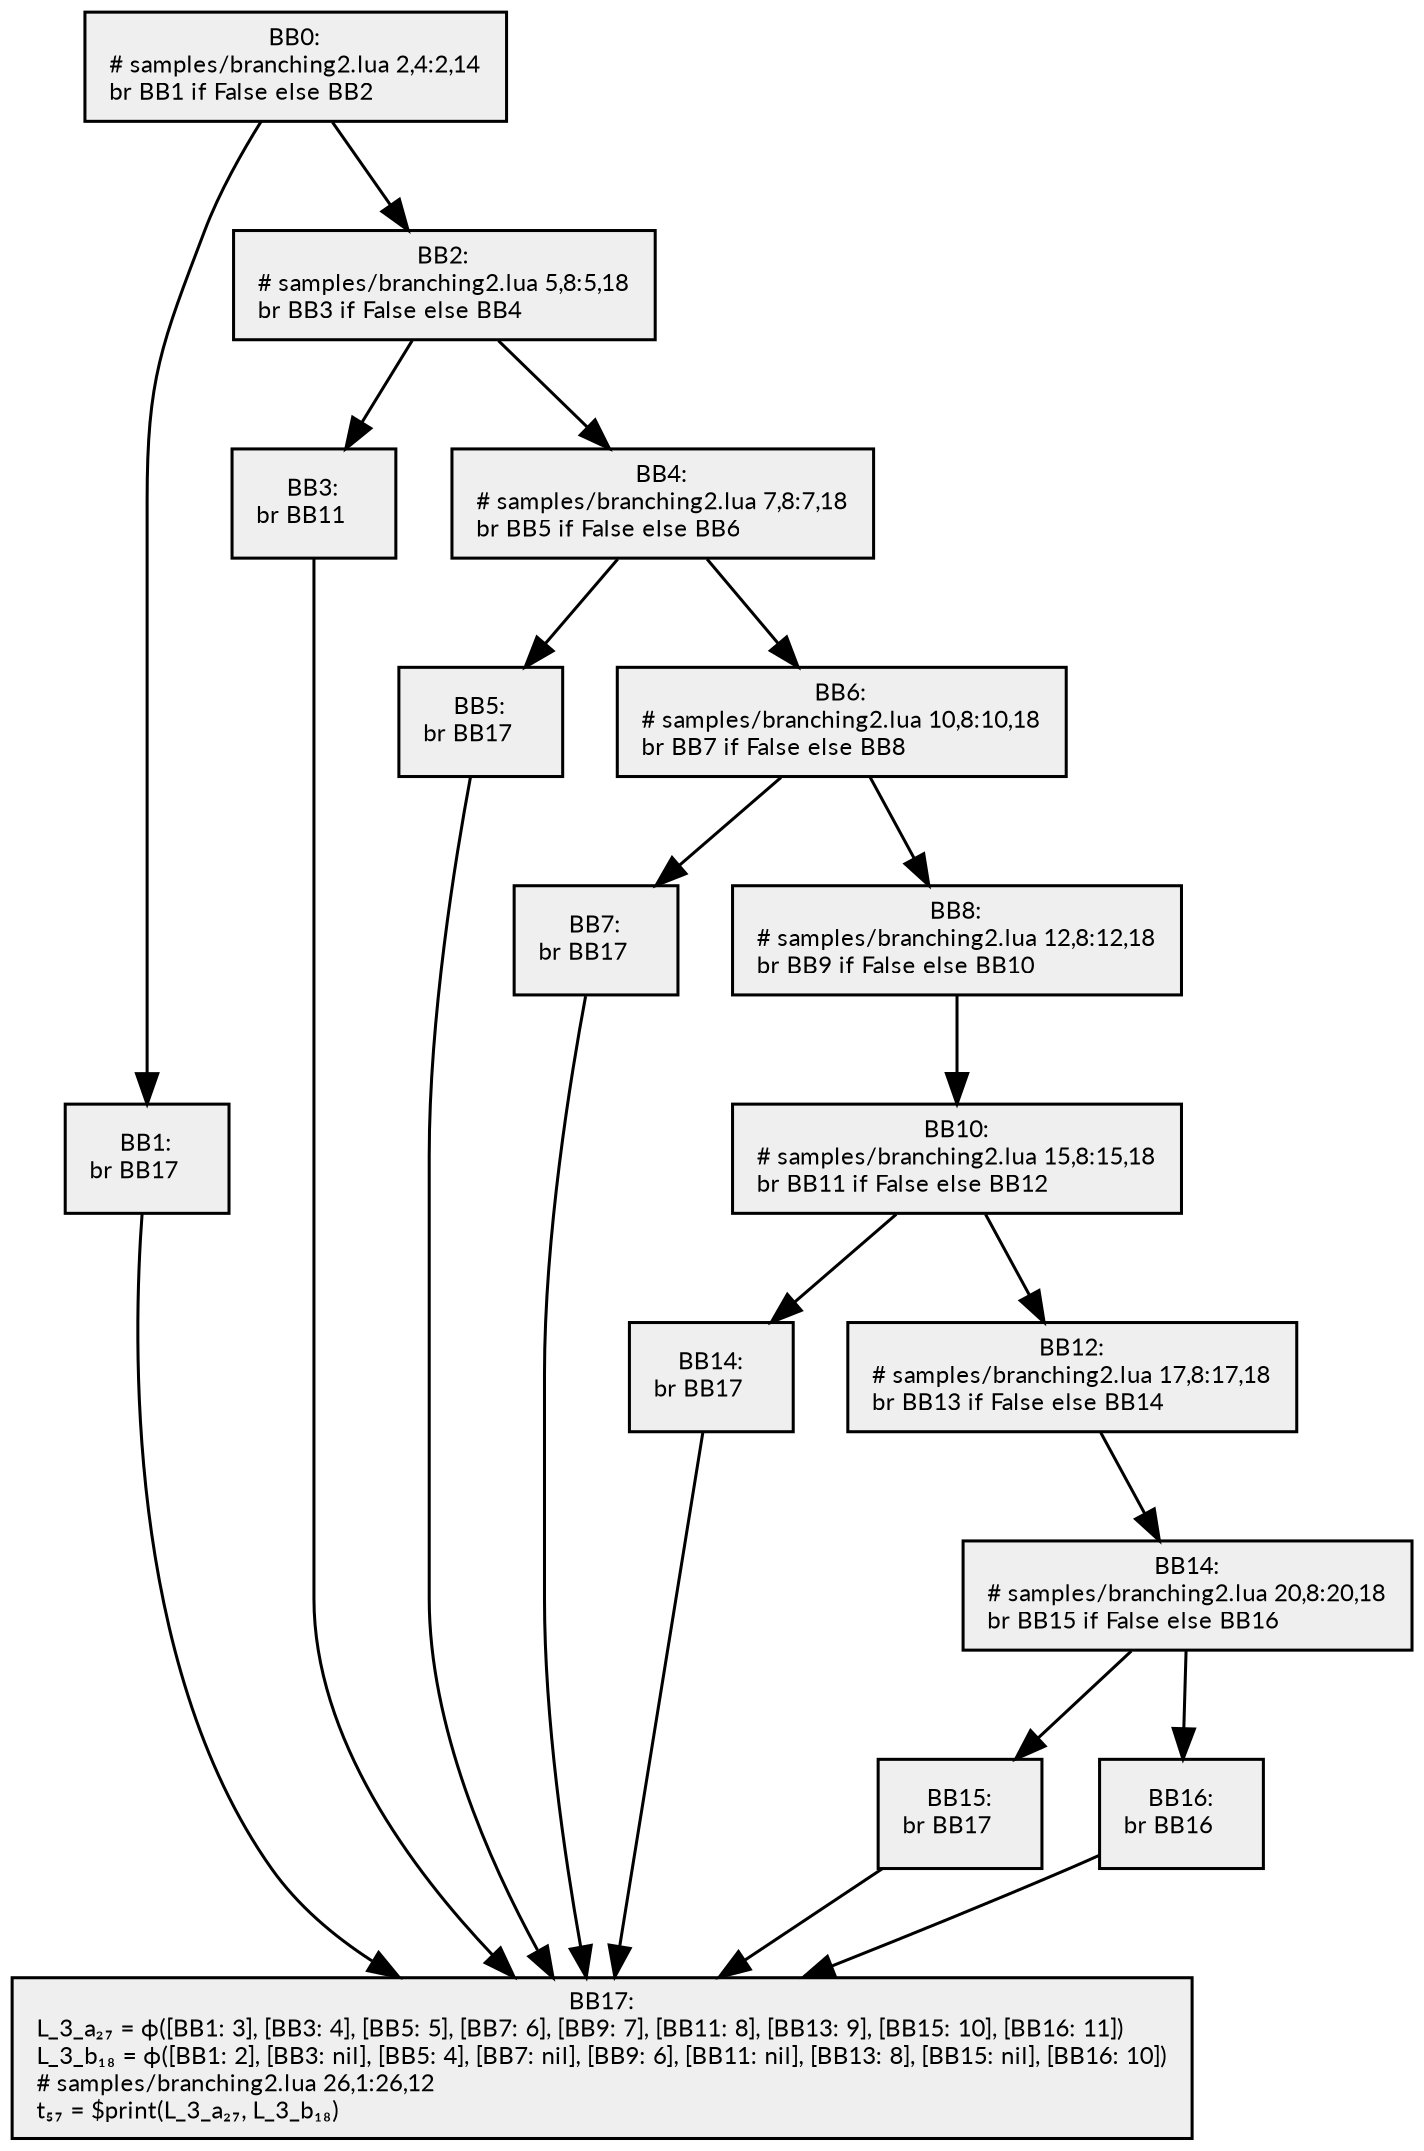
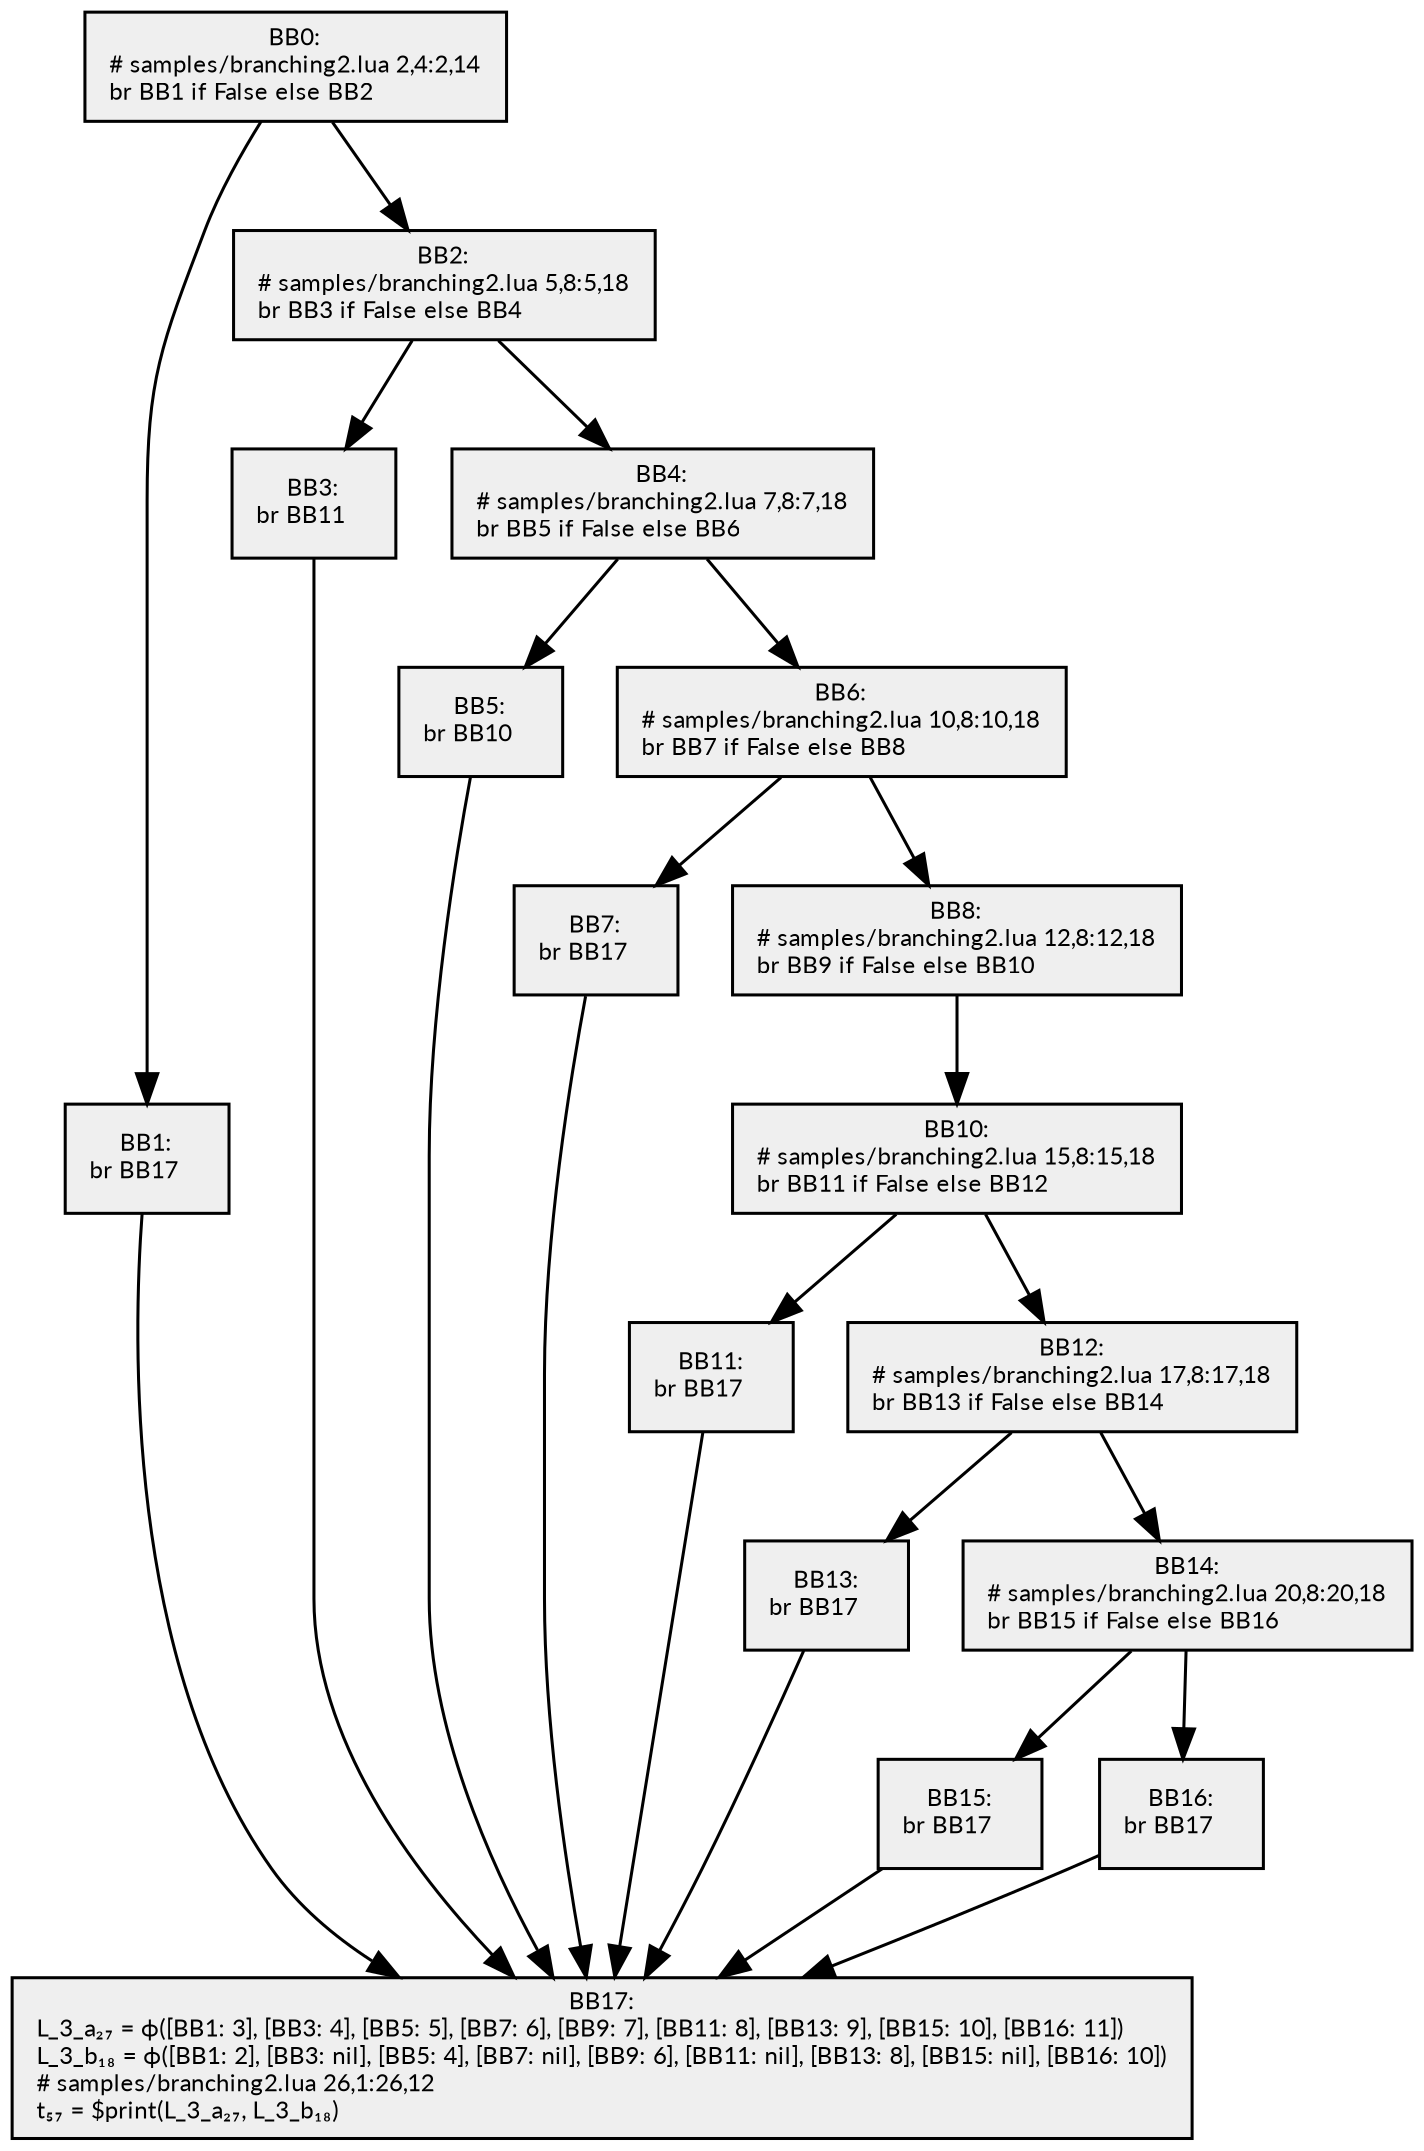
  digraph {
    fontname=Lato
    node [fillcolor="#efefef" fontname=Lato fontsize=8 shape=box style=filled]
    edge [fontname=Lato]
    n1 [label="BB0:\n# samples/branching2.lua 2,4:2,14\lbr BB1 if False else BB2\l"]
    n2 [label="BB1:\nbr BB17\l"]
    n3 [label="BB2:\n# samples/branching2.lua 5,8:5,18\lbr BB3 if False else BB4\l"]
    n4 [label="BB17:\nL_3_a₂₇ = ϕ([BB1: 3], [BB3: 4], [BB5: 5], [BB7: 6], [BB9: 7], [BB11: 8], [BB13: 9], [BB15: 10], [BB16: 11])\lL_3_b₁₈ = ϕ([BB1: 2], [BB3: nil], [BB5: 4], [BB7: nil], [BB9: 6], [BB11: nil], [BB13: 8], [BB15: nil], [BB16: 10])\l# samples/branching2.lua 26,1:26,12\lt₅₇ = $print(L_3_a₂₇, L_3_b₁₈)\l"]
    n5 [label="BB3:\nbr BB11\l"]
    n6 [label="BB4:\n# samples/branching2.lua 7,8:7,18\lbr BB5 if False else BB6\l"]
-   n7 [label="BB5:\nbr BB17\l"]
+   n7 [label="BB5:\nbr BB10\l"]
    n8 [label="BB6:\n# samples/branching2.lua 10,8:10,18\lbr BB7 if False else BB8\l"]
    n9 [label="BB7:\nbr BB17\l"]
    n10 [label="BB8:\n# samples/branching2.lua 12,8:12,18\lbr BB9 if False else BB10\l"]
    n11 [label="BB10:\n# samples/branching2.lua 15,8:15,18\lbr BB11 if False else BB12\l"]
-   n12 [label="BB14:\nbr BB17\l"]
+   n12 [label="BB11:\nbr BB17\l"]
    n13 [label="BB12:\n# samples/branching2.lua 17,8:17,18\lbr BB13 if False else BB14\l"]
+   n14 [label="BB13:\nbr BB17\l"]
    n15 [label="BB14:\n# samples/branching2.lua 20,8:20,18\lbr BB15 if False else BB16\l"]
    n16 [label="BB15:\nbr BB17\l"]
-   n17 [label="BB16:\nbr BB16\l"]
+   n17 [label="BB16:\nbr BB17\l"]
    n1 -> n2
    n1 -> n3
    n2 -> n4
    n3 -> n5
    n3 -> n6
    n5 -> n4
    n6 -> n7
    n6 -> n8
    n7 -> n4
    n8 -> n9
    n8 -> n10
    n9 -> n4
    n10 -> n11
    n11 -> n12
    n11 -> n13
    n12 -> n4
+   n13 -> n14
    n13 -> n15
+   n14 -> n4
    n15 -> n16
    n15 -> n17
    n16 -> n4
    n17 -> n4
  }
